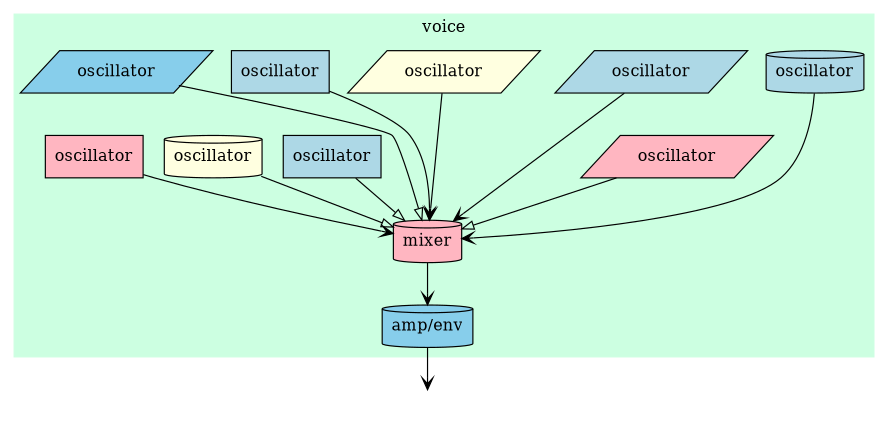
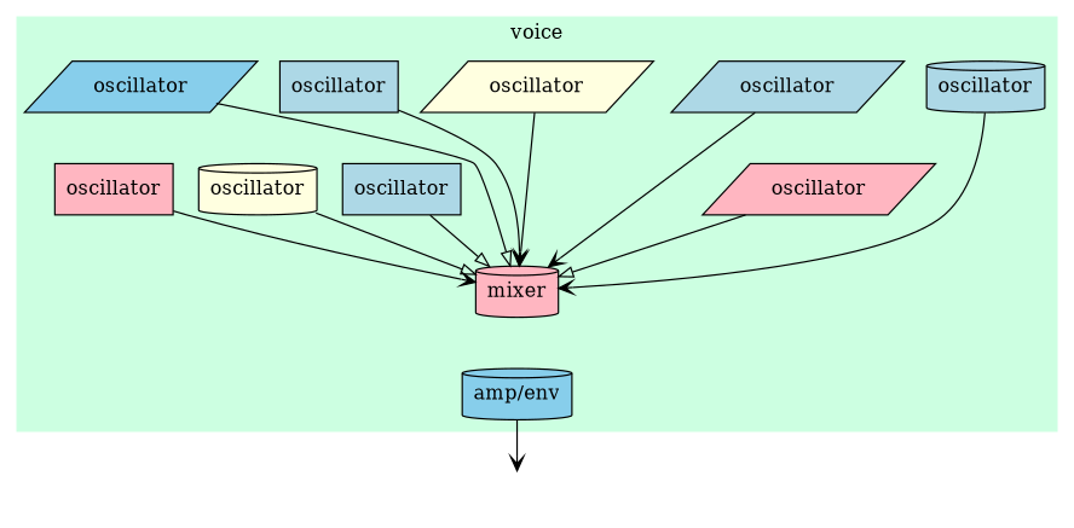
  digraph {
    rankdir=TB
    node [shape=cylinder style=filled fillcolor=lightblue]
    edge [arrowhead=vee]
    n1 [label=oscillator]
    n2 [label=oscillator shape=parallelogram]
    n3 [label=oscillator shape=parallelogram fillcolor=lightyellow]
    n4 [label=oscillator shape=box]
    n5 [label=oscillator shape=parallelogram fillcolor=skyblue]
    n6 [label=oscillator shape=parallelogram fillcolor=lightpink]
    n7 [label=oscillator shape=box]
    n8 [label=oscillator fillcolor=lightyellow]
    n9 [label=oscillator shape=box fillcolor=lightpink]
    n10 [label=mixer fillcolor=lightpink]
    n11 [label="amp/env" fillcolor=skyblue]
    ao [style=invis shape="" fillcolor=""]
    subgraph cluster_1 {
      color="0.4 0.2 1.0"
      label=voice
      style=filled
      n10
      n11
      subgraph sub_2 {
        color="0.4 0.2 1.0"
        label=voice
        rank=same
        style=filled
        n1
        n2
        n3
        n4
        n5
      }
      subgraph sub_3 {
        color="0.4 0.2 1.0"
        label=voice
        rank=same
        style=filled
        n6
        n7
        n8
        n9
      }
    }
    n1 -> n6 [style=invis arrowhead=""]
    n1 -> n10
    n2 -> n10
    n3 -> n10
    n4 -> n10
    n5 -> n10 [arrowhead=onormal]
    n6 -> n10 [arrowhead=onormal]
    n7 -> n10 [arrowhead=onormal]
    n8 -> n10 [arrowhead=onormal]
    n9 -> n10
-   n10 -> n11
    n11 -> ao
  }
